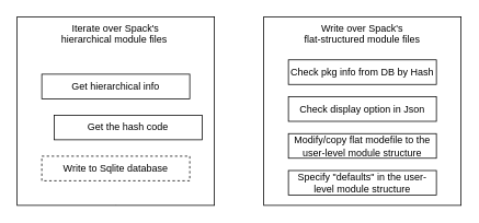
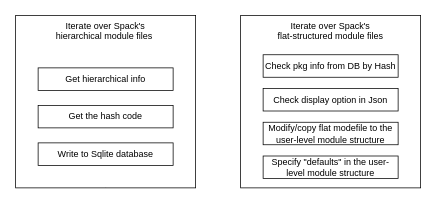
  <mxCell id="0" />
  <mxCell id="1" parent="0" />
  <mxCell id="2" style="edgeStyle=none;rounded=0;orthogonalLoop=1;jettySize=auto;html=1;exitX=0.5;exitY=1;exitDx=0;exitDy=0;entryX=0.5;entryY=0;entryDx=0;entryDy=0;endArrow=diamond;" edge="1" parent="1" source="3" target="5"><mxGeometry relative="1" as="geometry" /></mxCell>
  <mxCell id="3" value="Iterate over Spack's &lt;br&gt;hierarchical module files&amp;nbsp;" style="rounded=0;whiteSpace=wrap;html=1;verticalAlign=top;" vertex="1" parent="1"><mxGeometry x="20" y="20" width="240" height="230" as="geometry" /></mxCell>
- <mxCell id="4" value="Write over Spack's &lt;br&gt;flat-structured module files" style="rounded=0;whiteSpace=wrap;html=1;verticalAlign=top;" vertex="1" parent="1"><mxGeometry x="320" y="20" width="240" height="230" as="geometry" /></mxCell>
+ <mxCell id="4" value="Iterate over Spack's &lt;br&gt;flat-structured module files" style="rounded=0;whiteSpace=wrap;html=1;verticalAlign=top;" vertex="1" parent="1"><mxGeometry x="320" y="20" width="240" height="230" as="geometry" /></mxCell>
  <mxCell id="5" value="Get hierarchical info" style="rounded=0;whiteSpace=wrap;html=1;" vertex="1" parent="1"><mxGeometry x="50" y="90" width="180" height="30" as="geometry" /></mxCell>
- <mxCell id="6" value="Get the hash code" style="rounded=0;whiteSpace=wrap;html=1;" vertex="1" parent="1"><mxGeometry x="65" y="140" width="180" height="30" as="geometry" /></mxCell>
- <mxCell id="7" value="Write to Sqlite database" style="rounded=0;whiteSpace=wrap;html=1;dashed=1;" vertex="1" parent="1"><mxGeometry x="50" y="190" width="180" height="30" as="geometry" /></mxCell>
+ <mxCell id="6" value="Get the hash code" style="rounded=0;whiteSpace=wrap;html=1;" vertex="1" parent="1"><mxGeometry x="50" y="140" width="180" height="30" as="geometry" /></mxCell>
+ <mxCell id="7" value="Write to Sqlite database" style="rounded=0;whiteSpace=wrap;html=1;" vertex="1" parent="1"><mxGeometry x="50" y="190" width="180" height="30" as="geometry" /></mxCell>
  <mxCell id="8" value="Check pkg info from DB by Hash" style="rounded=0;whiteSpace=wrap;html=1;" vertex="1" parent="1"><mxGeometry x="350" y="72.5" width="180" height="30" as="geometry" /></mxCell>
  <mxCell id="9" value="Check display option in Json" style="rounded=0;whiteSpace=wrap;html=1;" vertex="1" parent="1"><mxGeometry x="350" y="117.5" width="180" height="30" as="geometry" /></mxCell>
  <mxCell id="10" value="Modify/copy flat modefile to the user-level module structure" style="rounded=0;whiteSpace=wrap;html=1;" vertex="1" parent="1"><mxGeometry x="350" y="162.5" width="180" height="30" as="geometry" /></mxCell>
  <mxCell id="11" value="Specify &quot;defaults&quot; in the user-level module structure" style="rounded=0;whiteSpace=wrap;html=1;" vertex="1" parent="1"><mxGeometry x="350" y="207.5" width="180" height="30" as="geometry" /></mxCell>
